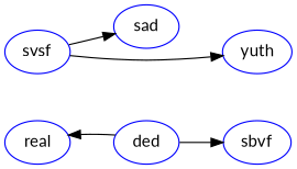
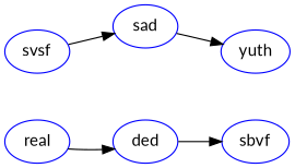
  digraph {
    fontname=Lato
    rankdir=LR
    node [color=blue fontname=Lato]
    edge [fontname=Lato]
    n1 [label=real]
    n2 [label=ded]
    n3 [label=sbvf]
    n4 [label=svsf]
    n5 [label=sad]
    n6 [label=yuth]
-   n2 -> n1
+   n1 -> n2
    n2 -> n3
    n4 -> n5
-   n4 -> n6
+   n5 -> n6
  }
